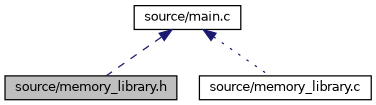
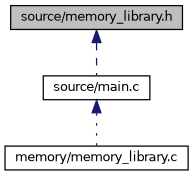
  digraph {
    node [color=black fillcolor=white fontname=Helvetica fontsize=10 shape=record style=filled]
    edge [color=midnightblue dir=back fontname=Helvetica fontsize=10 labelfontname=Helvetica labelfontsize=10]
    n1 [fillcolor=grey75 fontcolor=black height=0.2 label="source/memory_library.h" width=0.4]
    n2 [height=0.2 label="source/main.c" width=0.4]
-   n3 [height=0.2 label="source/memory_library.c" width=0.4]
-   n2 -> n1 [style=dashed]
+   n3 [height=0.2 label="memory/memory_library.c" width=0.4]
+   n1 -> n2 [style=dashed]
    n2 -> n3 [style=dotted]
  }
